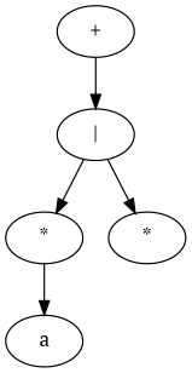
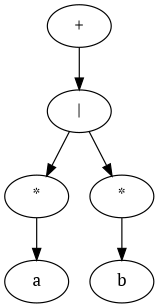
  digraph {
    fontname="PT Serif"
    node [fontname="PT Serif"]
    edge [fontname="PT Serif"]
    n1 [label="+"]
    n2 [label="|"]
    n3 [label="*"]
    n4 [label="*"]
    n5 [label=a]
+   n6 [label=b]
    n1 -> n2
    n2 -> n3
    n2 -> n4
    n3 -> n5
+   n4 -> n6
  }
